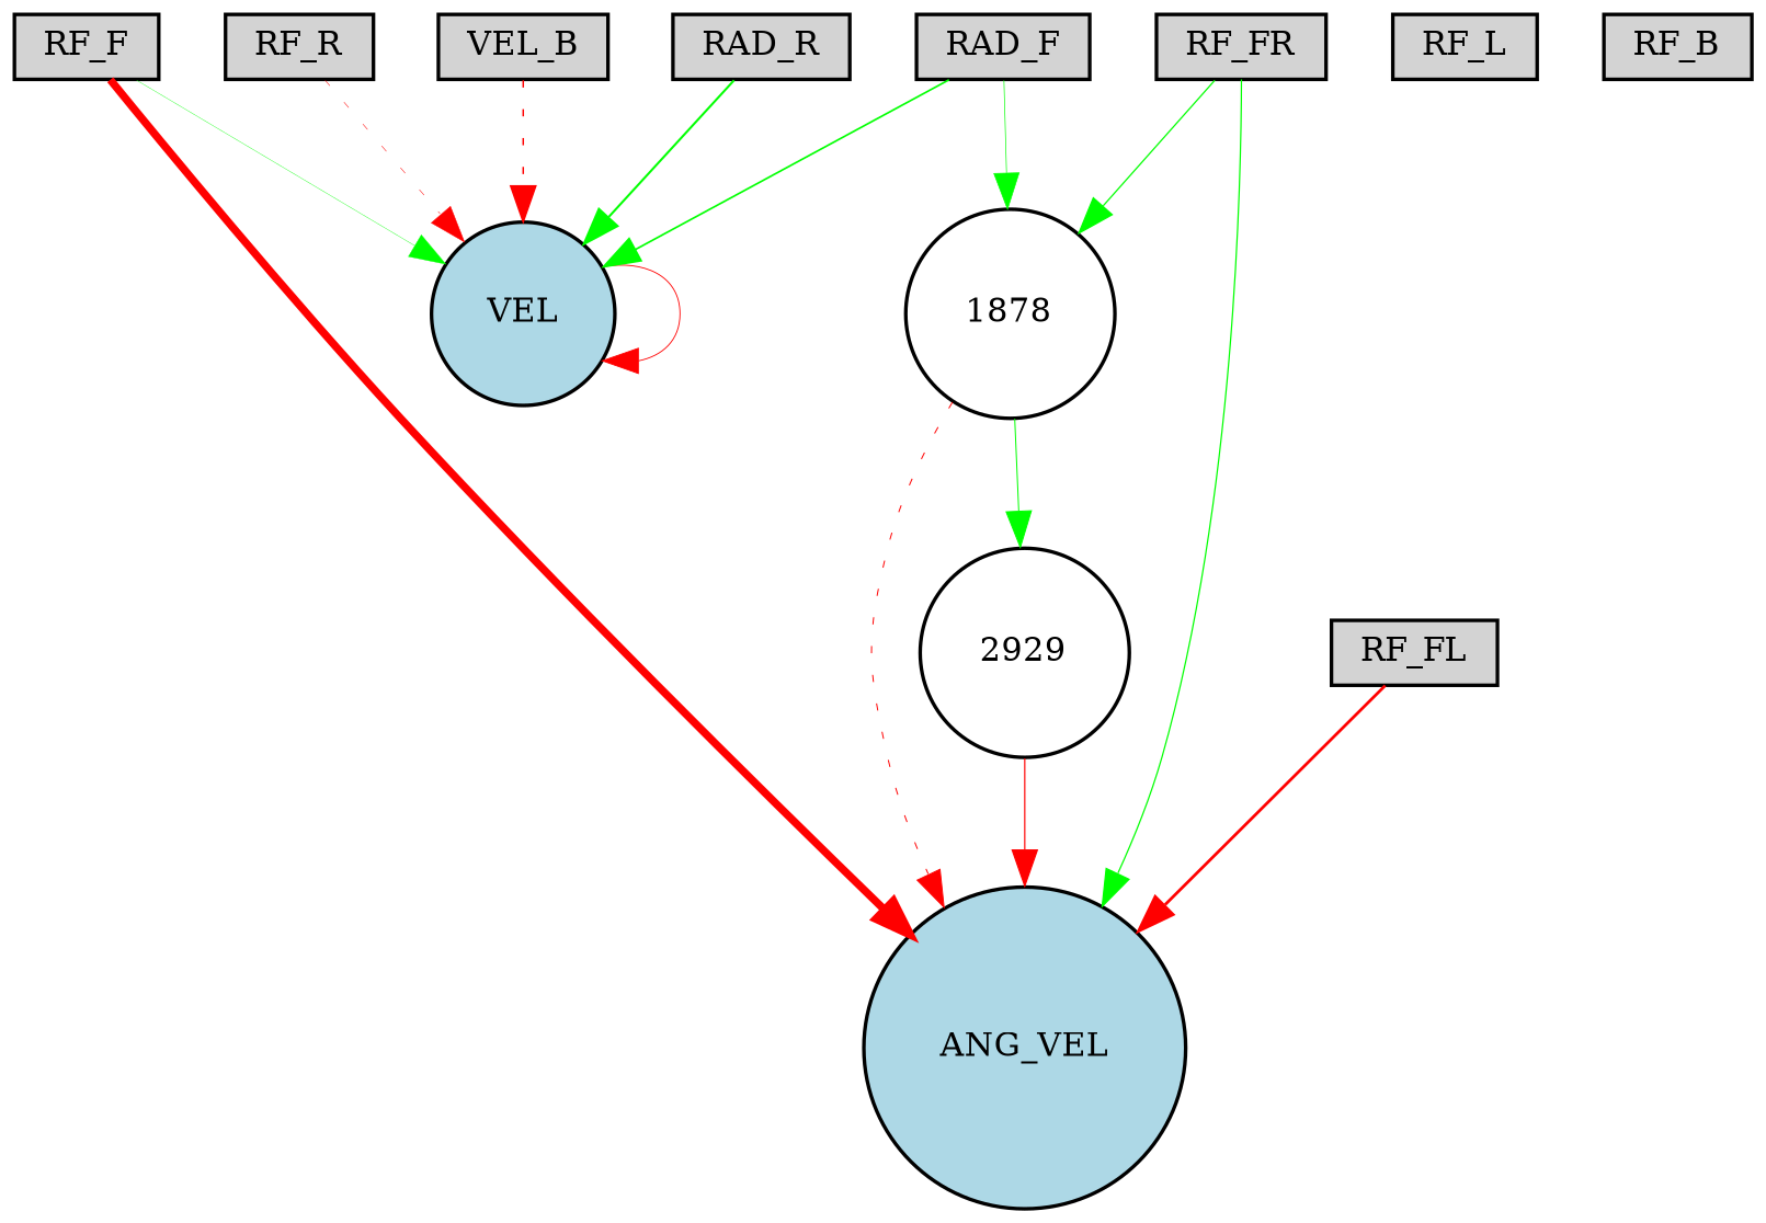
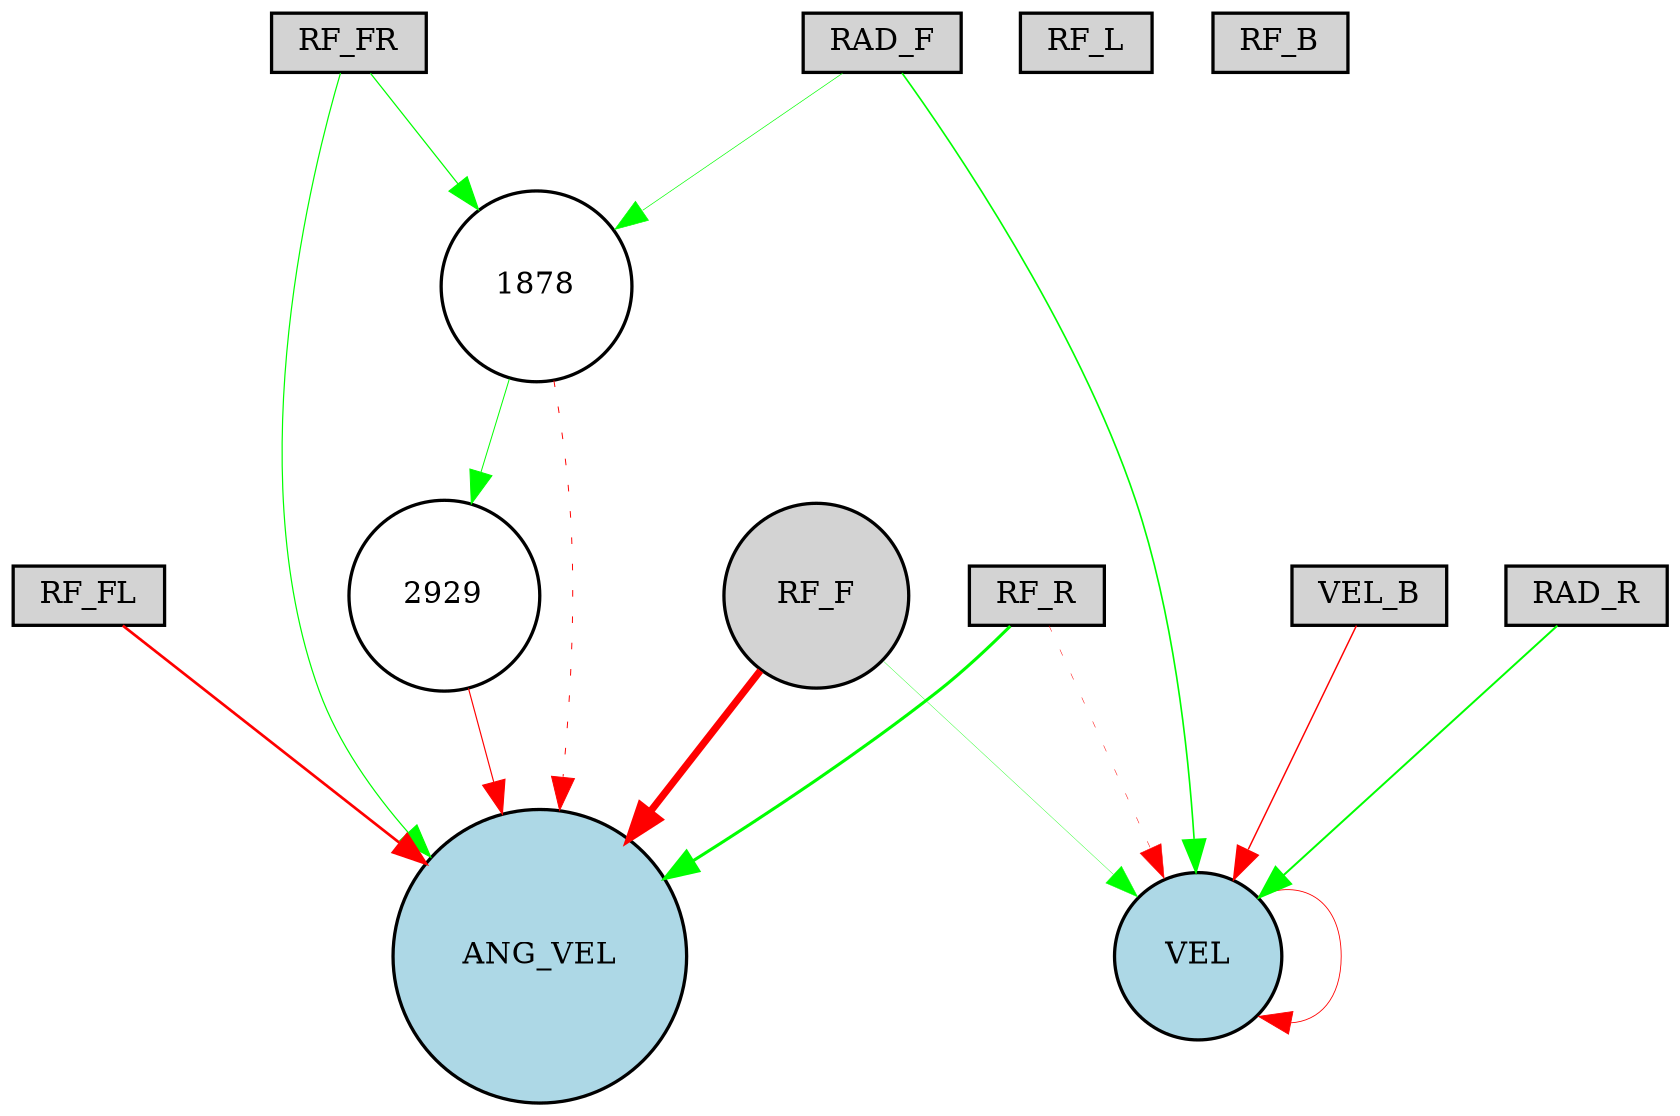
  digraph {
    node [fillcolor=lightgray fontsize=9 shape=box style=filled]
    edge [color=green style=solid]
    RF_R [height=0.2 width=0.2]
    ANG_VEL [fillcolor=lightblue height=0.2 shape=circle width=0.2]
    VEL [fillcolor=lightblue height=0.2 shape=circle width=0.2]
    RF_FR [height=0.2 width=0.2]
    1878 [fillcolor=white height=0.2 shape=circle width=0.2]
    2929 [fillcolor=white height=0.2 shape=circle width=0.2]
-   RF_F [height=0.2 width=0.2]
+   RF_F [height=0.2 shape=circle width=0.2]
    RF_FL [height=0.2 width=0.2]
    RF_L [height=0.2 width=0.2]
    RF_B [height=0.2 width=0.2]
    RAD_F [height=0.2 width=0.2]
    n12 [height=0.2 label=VEL_B width=0.2]
    RAD_R [height=0.2 width=0.2]
+   RF_R -> ANG_VEL [penwidth=0.9397783550606581]
    RF_R -> VEL [color=red penwidth=0.1506534005495746 style=dotted]
    VEL -> VEL [color=red penwidth=0.26106391154782294]
    RF_FR -> ANG_VEL [penwidth=0.3683836851279021]
    RF_FR -> 1878 [penwidth=0.37573626567229457]
    1878 -> ANG_VEL [color=red penwidth=0.29508149986726195 style=dotted]
    1878 -> 2929 [penwidth=0.30000000000000004]
    2929 -> ANG_VEL [color=red penwidth=0.354359620613109]
    RF_F -> ANG_VEL [color=red penwidth=2.1727753464868313]
    RF_F -> VEL [penwidth=0.11174211739738579]
    RF_FL -> ANG_VEL [color=red penwidth=0.8198932629495566]
    RAD_F -> VEL [penwidth=0.49991617045252346]
    RAD_F -> 1878 [penwidth=0.20180511678958873]
-   n12 -> VEL [color=red penwidth=0.44180901635951453 style=dotted]
+   n12 -> VEL [color=red penwidth=0.44180901635951453]
    RAD_R -> VEL [penwidth=0.6077716800522974]
  }
